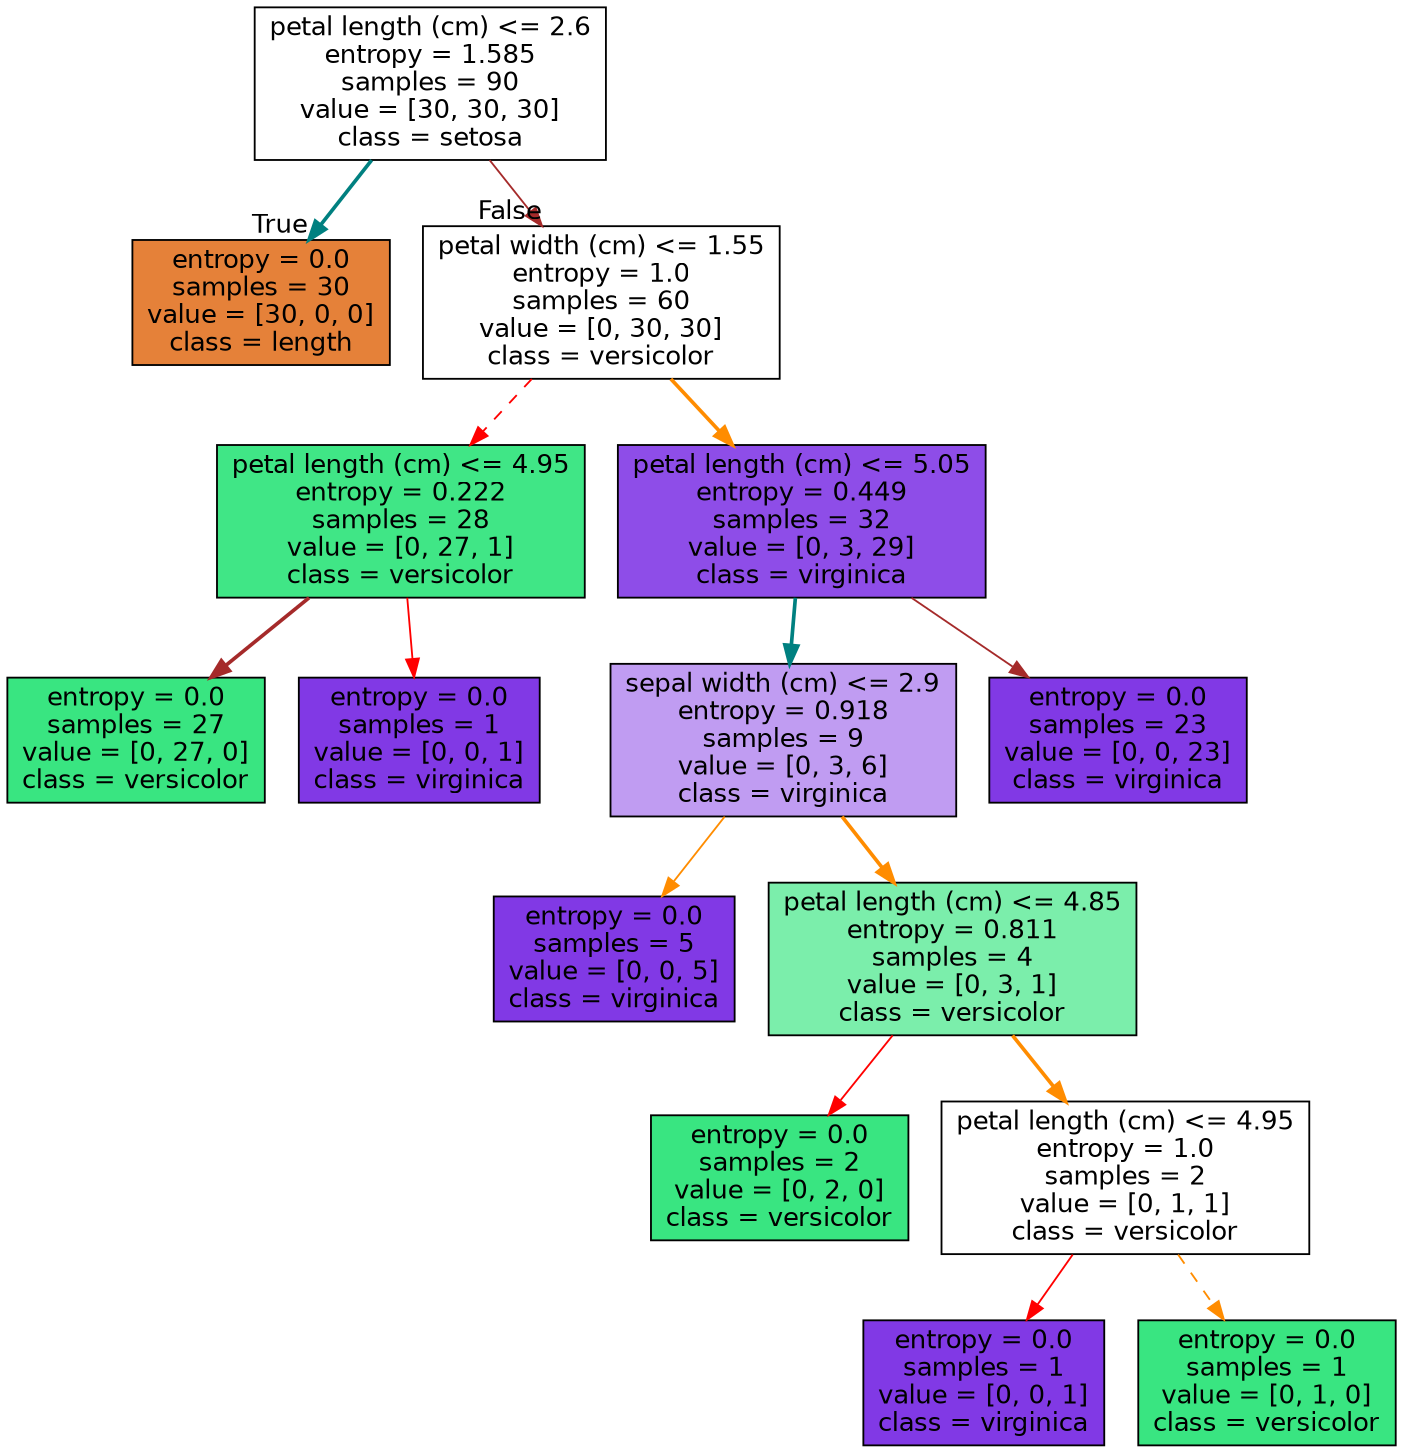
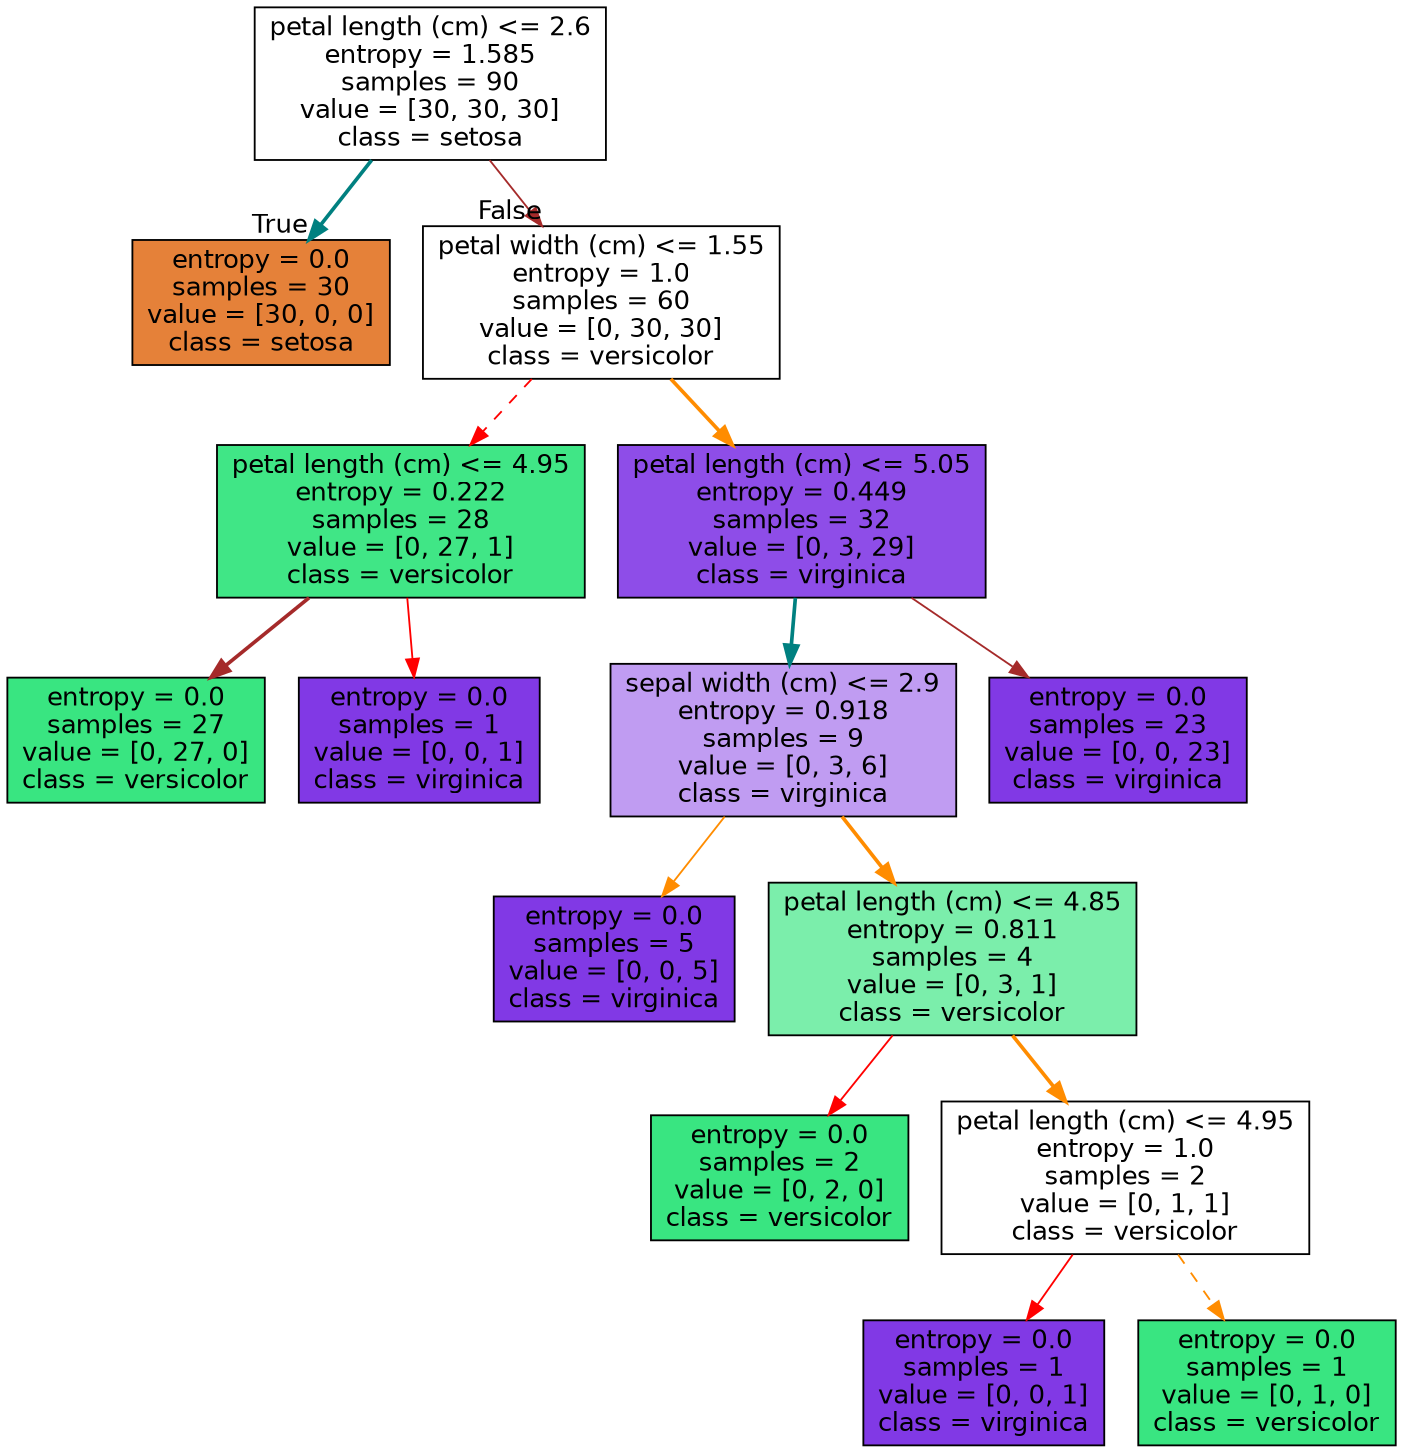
  digraph {
    node [color=black fillcolor="#8139e5" fontname=helvetica shape=box style=filled]
    edge [fontname=helvetica color=darkorange style=bold]
    n1 [fillcolor="#ffffff" label="petal length (cm) <= 2.6\nentropy = 1.585\nsamples = 90\nvalue = [30, 30, 30]\nclass = setosa"]
-   n2 [fillcolor="#e58139" label="entropy = 0.0\nsamples = 30\nvalue = [30, 0, 0]\nclass = length"]
+   n2 [fillcolor="#e58139" label="entropy = 0.0\nsamples = 30\nvalue = [30, 0, 0]\nclass = setosa"]
    n3 [fillcolor="#ffffff" label="petal width (cm) <= 1.55\nentropy = 1.0\nsamples = 60\nvalue = [0, 30, 30]\nclass = versicolor"]
    n4 [fillcolor="#40e686" label="petal length (cm) <= 4.95\nentropy = 0.222\nsamples = 28\nvalue = [0, 27, 1]\nclass = versicolor"]
    n5 [fillcolor="#8e4de8" label="petal length (cm) <= 5.05\nentropy = 0.449\nsamples = 32\nvalue = [0, 3, 29]\nclass = virginica"]
    n6 [fillcolor="#39e581" label="entropy = 0.0\nsamples = 27\nvalue = [0, 27, 0]\nclass = versicolor"]
    n7 [label="entropy = 0.0\nsamples = 1\nvalue = [0, 0, 1]\nclass = virginica"]
    n8 [fillcolor="#c09cf2" label="sepal width (cm) <= 2.9\nentropy = 0.918\nsamples = 9\nvalue = [0, 3, 6]\nclass = virginica"]
    n9 [label="entropy = 0.0\nsamples = 23\nvalue = [0, 0, 23]\nclass = virginica"]
    n10 [label="entropy = 0.0\nsamples = 5\nvalue = [0, 0, 5]\nclass = virginica"]
    n11 [fillcolor="#7beeab" label="petal length (cm) <= 4.85\nentropy = 0.811\nsamples = 4\nvalue = [0, 3, 1]\nclass = versicolor"]
    n12 [fillcolor="#39e581" label="entropy = 0.0\nsamples = 2\nvalue = [0, 2, 0]\nclass = versicolor"]
    n13 [fillcolor="#ffffff" label="petal length (cm) <= 4.95\nentropy = 1.0\nsamples = 2\nvalue = [0, 1, 1]\nclass = versicolor"]
    n14 [label="entropy = 0.0\nsamples = 1\nvalue = [0, 0, 1]\nclass = virginica"]
    n15 [fillcolor="#39e581" label="entropy = 0.0\nsamples = 1\nvalue = [0, 1, 0]\nclass = versicolor"]
    n1 -> n2 [headlabel=True labelangle=45 labeldistance=2.5 color=teal]
    n1 -> n3 [headlabel=False labelangle=-45 labeldistance=2.5 color=brown style=solid]
    n3 -> n4 [color=red style=dashed]
    n3 -> n5
    n4 -> n6 [color=brown]
    n4 -> n7 [color=red style=solid]
    n5 -> n8 [color=teal]
    n5 -> n9 [color=brown style=solid]
    n8 -> n10 [style=solid]
    n8 -> n11
    n11 -> n12 [color=red style=solid]
    n11 -> n13
    n13 -> n14 [color=red style=solid]
    n13 -> n15 [style=dashed]
  }
